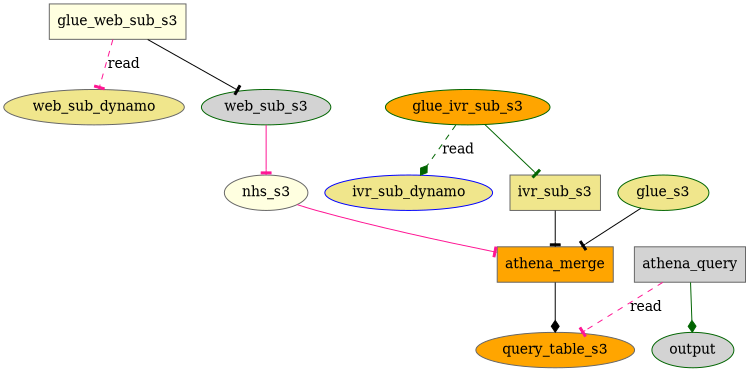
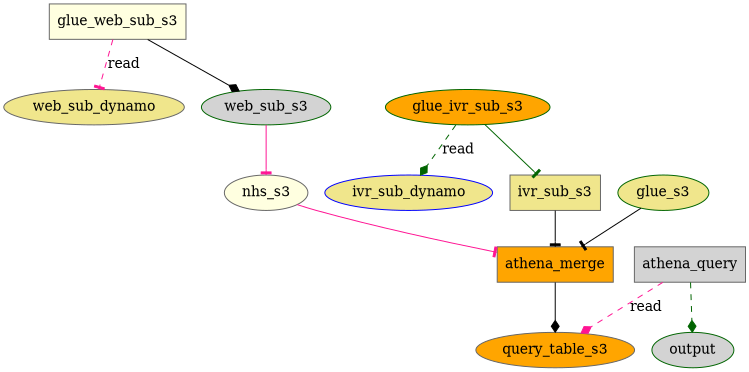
  digraph {
    color=lightgrey
    style=filled
    node [color=gray40 fillcolor=khaki style=filled]
    edge [arrowhead=tee color=deeppink]
    glue_web_sub_s3 [fillcolor=lightyellow shape=rect]
    web_sub_dynamo
    web_sub_s3 [color=darkgreen fillcolor=lightgrey]
    nhs_s3 [fillcolor=lightyellow]
    athena_merge [fillcolor=orange shape=rect]
    query_table_s3 [fillcolor=orange]
    glue_ivr_sub_s3 [color=darkgreen fillcolor=orange shape=ellipse]
    ivr_sub_dynamo [color=blue]
    ivr_sub_s3 [shape=box]
    n10 [color=darkgreen label=glue_s3]
    athena_query [fillcolor=lightgrey shape=rect]
    output [color=darkgreen fillcolor=lightgrey]
    glue_web_sub_s3 -> web_sub_dynamo [label=read style=dashed]
-   glue_web_sub_s3 -> web_sub_s3 [color=black]
+   glue_web_sub_s3 -> web_sub_s3 [arrowhead=diamond color=black]
    web_sub_s3 -> nhs_s3
    nhs_s3 -> athena_merge
    athena_merge -> query_table_s3 [arrowhead=diamond color=black]
    glue_ivr_sub_s3 -> ivr_sub_dynamo [arrowhead=diamond color=darkgreen label=read style=dashed]
    glue_ivr_sub_s3 -> ivr_sub_s3 [color=darkgreen]
    ivr_sub_s3 -> athena_merge [color=black]
    n10 -> athena_merge [color=black]
-   athena_query -> query_table_s3 [label=read style=dashed]
-   athena_query -> output [arrowhead=diamond color=darkgreen]
+   athena_query -> query_table_s3 [arrowhead=diamond label=read style=dashed]
+   athena_query -> output [arrowhead=diamond color=darkgreen style=dashed]
  }
